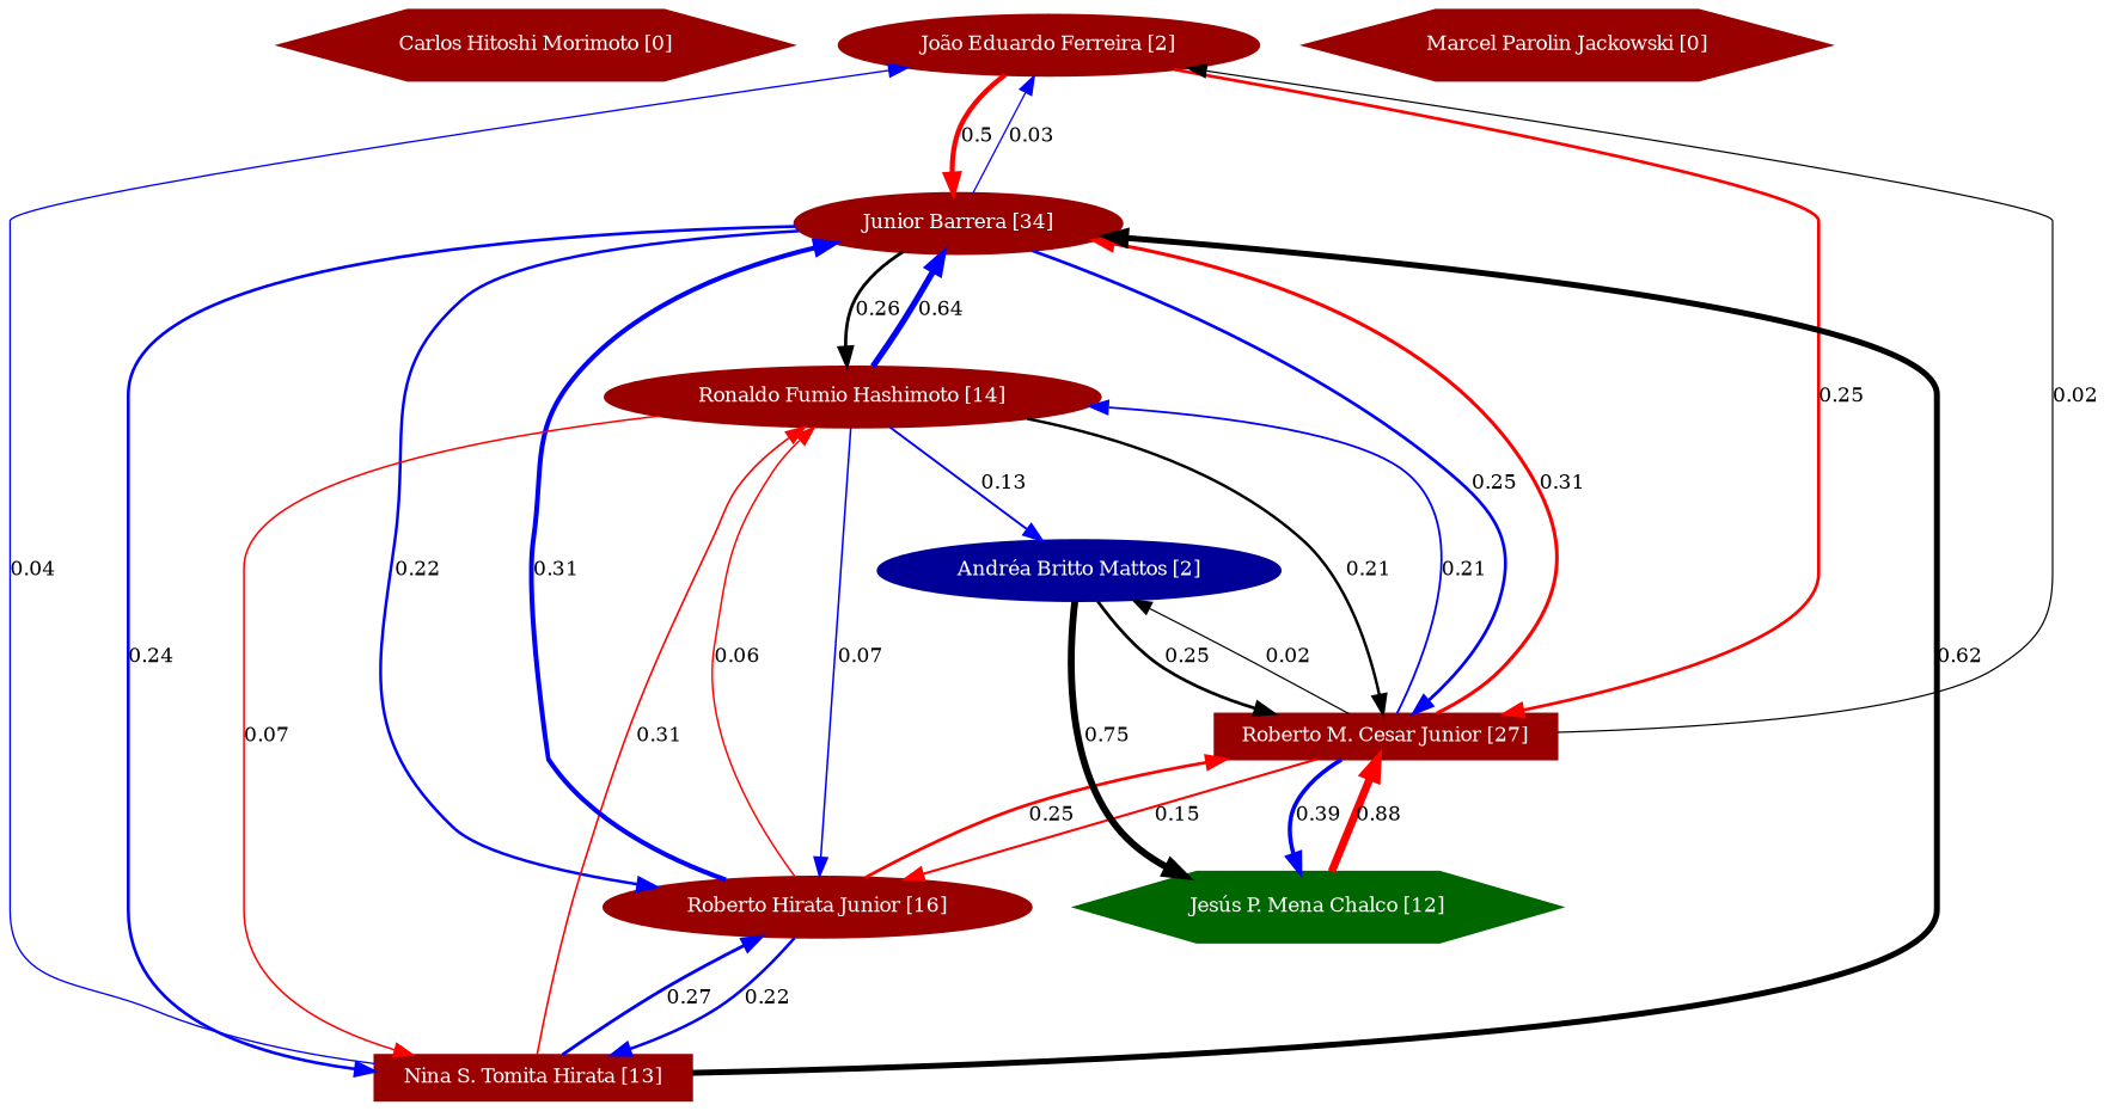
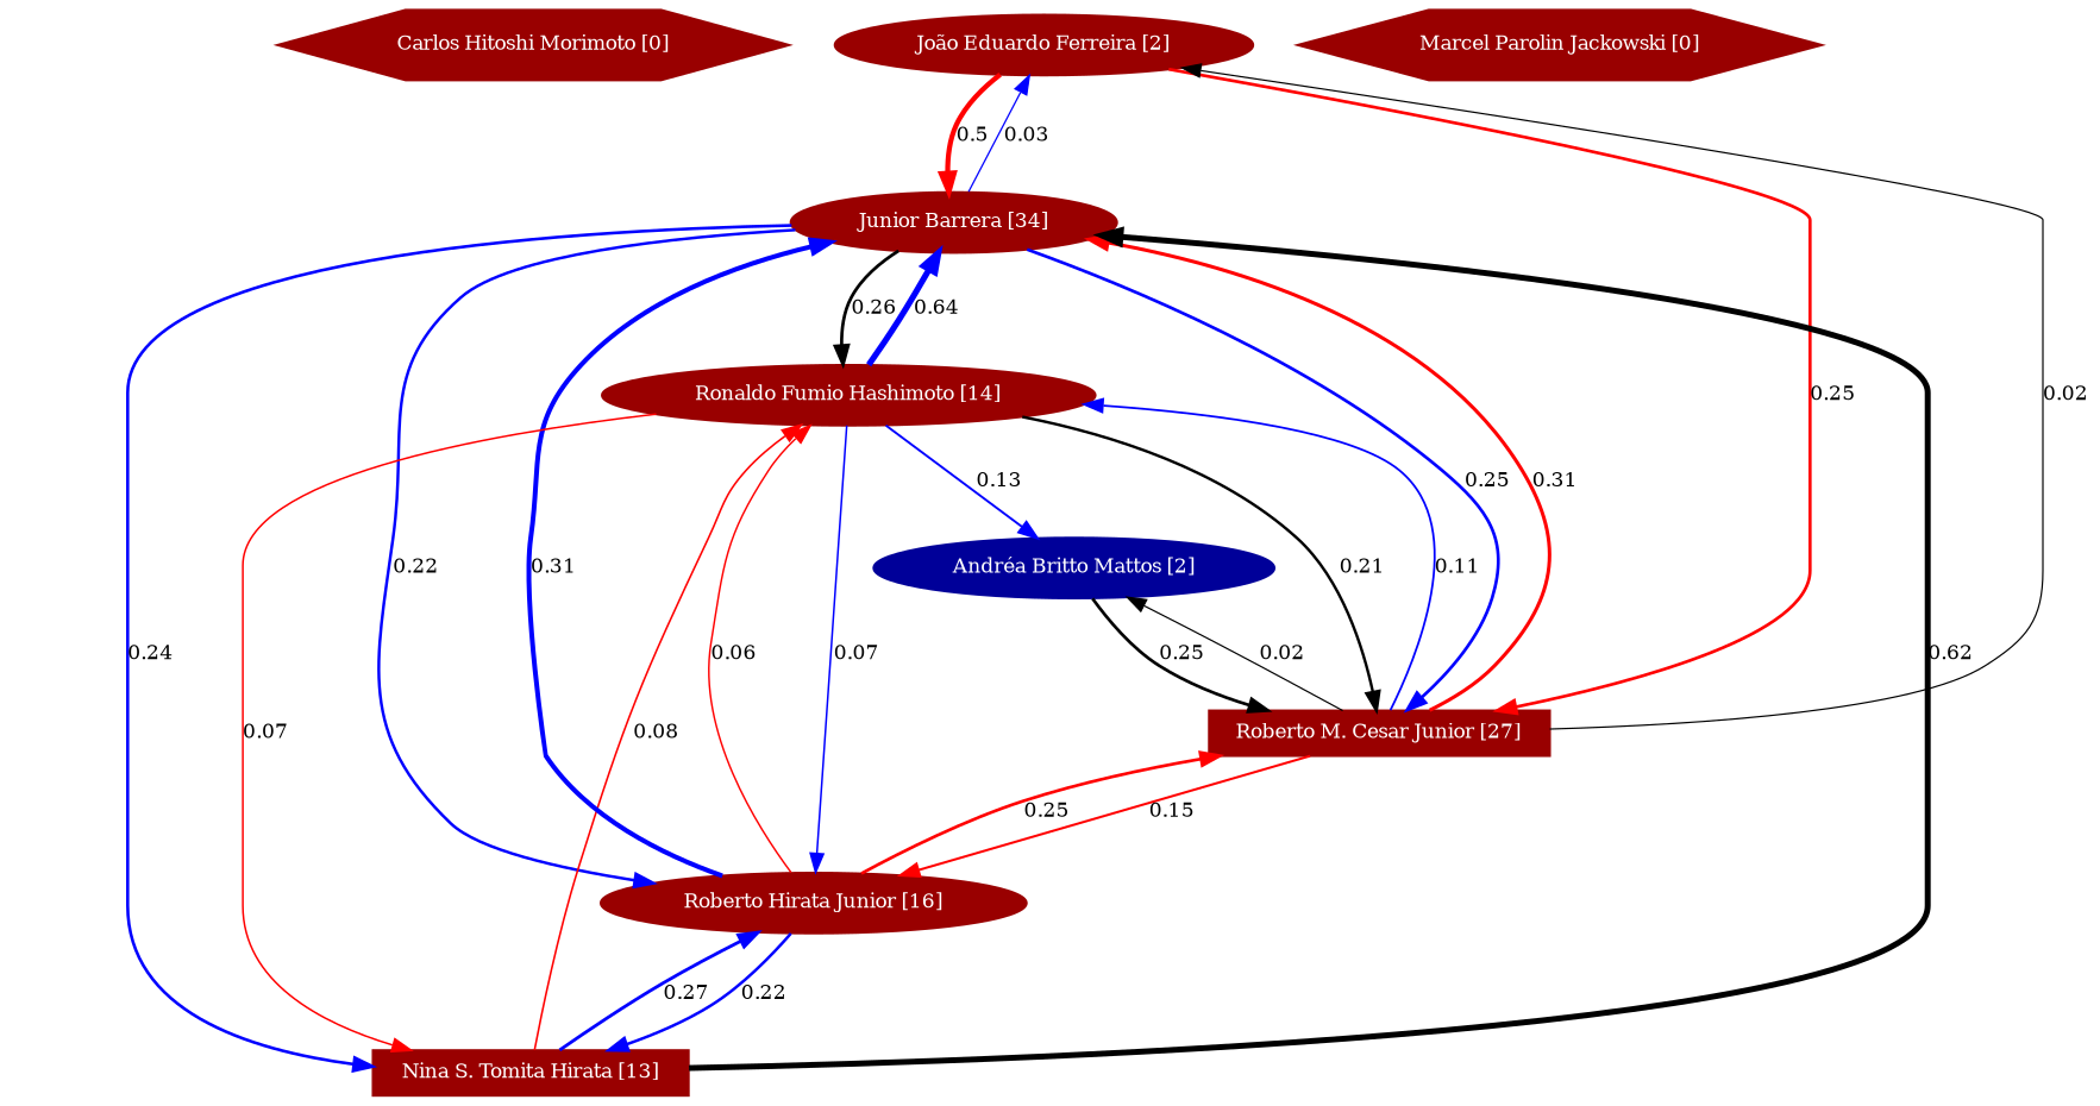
  strict digraph {
    node [color="#990000" fontcolor="#FFFFFF" fontsize=8 shape=ellipse style=filled]
    edge [arrowhead=normal arrowsize=0.75 color=blue fontsize=8 penwidth=1.25]
    n1 [height=0.25 label="Carlos Hitoshi Morimoto [0]" shape=hexagon width=1.8611]
    n2 [height=0.25 label="João Eduardo Ferreira [2]" width=1.6944]
    n3 [height=0.25 label="Junior Barrera [34]" width=1.3333]
    n4 [height=0.25 label="Roberto M. Cesar Junior [27]" shape=box width=1.8889]
    n5 [height=0.25 label="Nina S. Tomita Hirata [13]" shape=box width=1.75]
    n6 [height=0.25 label="Roberto Hirata Junior [16]" width=1.7222]
    n7 [height=0.25 label="Ronaldo Fumio Hashimoto [14]" width=2.0278]
-   n8 [color="#006600" height=0.25 label="Jesús P. Mena Chalco [12]" shape=hexagon width=1.75]
    n9 [color="#000099" height=0.25 label="Andréa Britto Mattos [2]" width=1.6389]
    n10 [height=0.25 label="Marcel Parolin Jackowski [0]" shape=hexagon width=1.8333]
    n2 -> n3 [color=red label=0.5 penwidth=2.0]
    n2 -> n4 [color=red label=0.25]
    n3 -> n2 [label=0.03 penwidth=0.59]
    n3 -> n4 [label=0.25]
    n3 -> n5 [label=0.24 penwidth=1.22]
    n3 -> n6 [label=0.22 penwidth=1.16]
    n3 -> n7 [color=black label=0.26 penwidth=1.28]
    n4 -> n2 [color=black label=0.02 penwidth=0.56]
    n4 -> n3 [color=red label=0.31 penwidth=1.43]
    n4 -> n6 [color=red label=0.15 penwidth=0.95]
-   n4 -> n7 [label=0.21 penwidth=0.83]
-   n4 -> n8 [label=0.39 penwidth=1.67]
+   n4 -> n7 [label=0.11 penwidth=0.83]
    n4 -> n9 [color=black label=0.02 penwidth=0.56]
-   n5 -> n2 [label=0.04 penwidth=0.62]
    n5 -> n3 [color=black label=0.62 penwidth=2.36]
    n5 -> n6 [label=0.27 penwidth=1.31]
-   n5 -> n7 [color=red label=0.31 penwidth=0.74]
+   n5 -> n7 [color=red label=0.08 penwidth=0.74]
    n6 -> n3 [label=0.31 penwidth=1.91]
    n6 -> n4 [color=red label=0.25]
    n6 -> n5 [label=0.22 penwidth=1.16]
    n6 -> n7 [color=red label=0.06 penwidth=0.68]
    n7 -> n3 [label=0.64 penwidth=2.42]
    n7 -> n4 [color=black label=0.21 penwidth=1.13]
    n7 -> n5 [color=red label=0.07 penwidth=0.71]
    n7 -> n6 [label=0.07 penwidth=0.71]
    n7 -> n9 [label=0.13 penwidth=0.89]
-   n8 -> n4 [color=red label=0.88 penwidth=3.14]
    n9 -> n4 [color=black label=0.25]
-   n9 -> n8 [color=black label=0.75 penwidth=2.75]
  }
